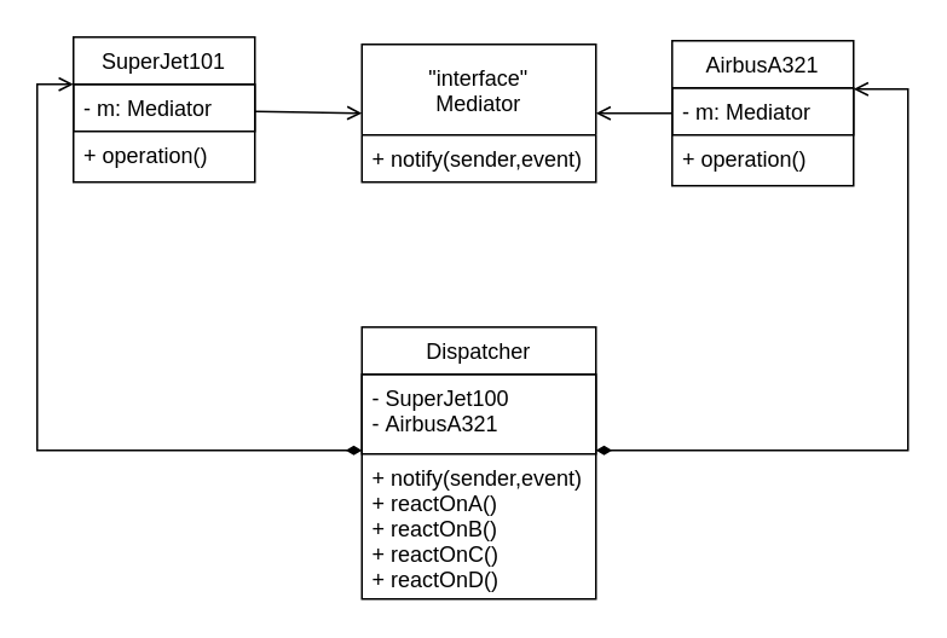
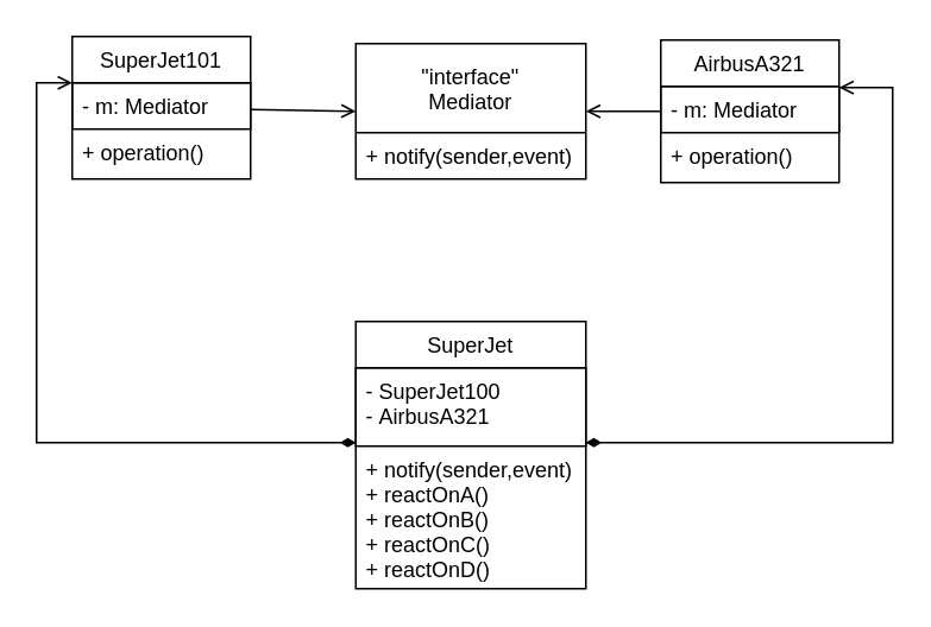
  <mxCell id="0" />
  <mxCell id="1" parent="0" />
  <mxCell id="2" value="&quot;interface&quot;&#10;Mediator" style="swimlane;fontStyle=0;childLayout=stackLayout;horizontal=1;startSize=50;horizontalStack=0;resizeParent=1;resizeParentMax=0;resizeLast=0;collapsible=1;marginBottom=0;" vertex="1" parent="1"><mxGeometry x="199" y="24" width="129" height="76" as="geometry" /></mxCell>
  <mxCell id="3" value="+ notify(sender,event)" style="text;strokeColor=none;fillColor=none;align=left;verticalAlign=top;spacingLeft=4;spacingRight=4;overflow=hidden;rotatable=0;points=[[0,0.5],[1,0.5]];portConstraint=eastwest;" vertex="1" parent="2"><mxGeometry y="50" width="129" height="26" as="geometry" /></mxCell>
  <mxCell id="4" style="rounded=0;orthogonalLoop=1;jettySize=auto;html=1;entryX=0;entryY=0.5;entryDx=0;entryDy=0;endArrow=open;endFill=0;" edge="1" parent="1" source="5" target="2"><mxGeometry relative="1" as="geometry" /></mxCell>
  <mxCell id="5" value="SuperJet101" style="swimlane;fontStyle=0;childLayout=stackLayout;horizontal=1;startSize=26;horizontalStack=0;resizeParent=1;resizeParentMax=0;resizeLast=0;collapsible=1;marginBottom=0;" vertex="1" parent="1"><mxGeometry x="40" y="20" width="100" height="80" as="geometry" /></mxCell>
  <mxCell id="6" value="- m: Mediator" style="text;strokeColor=#000000;fillColor=none;align=left;verticalAlign=top;spacingLeft=4;spacingRight=4;overflow=hidden;rotatable=0;points=[[0,0.5],[1,0.5]];portConstraint=eastwest;" vertex="1" parent="5"><mxGeometry y="26" width="100" height="26" as="geometry" /></mxCell>
  <mxCell id="7" value="+ operation()" style="text;strokeColor=none;fillColor=none;align=left;verticalAlign=top;spacingLeft=4;spacingRight=4;overflow=hidden;rotatable=0;points=[[0,0.5],[1,0.5]];portConstraint=eastwest;" vertex="1" parent="5"><mxGeometry y="52" width="100" height="28" as="geometry" /></mxCell>
  <mxCell id="8" style="edgeStyle=none;rounded=0;orthogonalLoop=1;jettySize=auto;html=1;entryX=1;entryY=0.5;entryDx=0;entryDy=0;endArrow=open;endFill=0;" edge="1" parent="1" source="9" target="2"><mxGeometry relative="1" as="geometry" /></mxCell>
  <mxCell id="9" value="AirbusA321" style="swimlane;fontStyle=0;childLayout=stackLayout;horizontal=1;startSize=26;horizontalStack=0;resizeParent=1;resizeParentMax=0;resizeLast=0;collapsible=1;marginBottom=0;" vertex="1" parent="1"><mxGeometry x="370" y="22" width="100" height="80" as="geometry" /></mxCell>
  <mxCell id="10" value="- m: Mediator" style="text;strokeColor=#000000;fillColor=none;align=left;verticalAlign=top;spacingLeft=4;spacingRight=4;overflow=hidden;rotatable=0;points=[[0,0.5],[1,0.5]];portConstraint=eastwest;" vertex="1" parent="9"><mxGeometry y="26" width="100" height="26" as="geometry" /></mxCell>
  <mxCell id="11" value="+ operation()" style="text;strokeColor=none;fillColor=none;align=left;verticalAlign=top;spacingLeft=4;spacingRight=4;overflow=hidden;rotatable=0;points=[[0,0.5],[1,0.5]];portConstraint=eastwest;" vertex="1" parent="9"><mxGeometry y="52" width="100" height="28" as="geometry" /></mxCell>
- <mxCell id="12" value="Dispatcher" style="swimlane;fontStyle=0;childLayout=stackLayout;horizontal=1;startSize=26;horizontalStack=0;resizeParent=1;resizeParentMax=0;resizeLast=0;collapsible=1;marginBottom=0;" vertex="1" parent="1"><mxGeometry x="199" y="180" width="129" height="150" as="geometry" /></mxCell>
+ <mxCell id="12" value="SuperJet" style="swimlane;fontStyle=0;childLayout=stackLayout;horizontal=1;startSize=26;horizontalStack=0;resizeParent=1;resizeParentMax=0;resizeLast=0;collapsible=1;marginBottom=0;" vertex="1" parent="1"><mxGeometry x="199" y="180" width="129" height="150" as="geometry" /></mxCell>
  <mxCell id="13" value="- SuperJet100&#10;- AirbusA321" style="text;strokeColor=#000000;fillColor=none;align=left;verticalAlign=top;spacingLeft=4;spacingRight=4;overflow=hidden;rotatable=0;points=[[0,0.5],[1,0.5]];portConstraint=eastwest;" vertex="1" parent="12"><mxGeometry y="26" width="129" height="44" as="geometry" /></mxCell>
  <mxCell id="14" value="+ notify(sender,event)&#10;+ reactOnA()&#10;+ reactOnB()&#10;+ reactOnC()&#10;+ reactOnD()" style="text;strokeColor=none;fillColor=none;align=left;verticalAlign=top;spacingLeft=4;spacingRight=4;overflow=hidden;rotatable=0;points=[[0,0.5],[1,0.5]];portConstraint=eastwest;" vertex="1" parent="12"><mxGeometry y="70" width="129" height="80" as="geometry" /></mxCell>
  <mxCell id="15" style="edgeStyle=orthogonalEdgeStyle;rounded=0;orthogonalLoop=1;jettySize=auto;html=1;startArrow=diamondThin;startFill=1;endArrow=open;endFill=0;entryX=0;entryY=0;entryDx=0;entryDy=0;entryPerimeter=0;" edge="1" parent="1" source="13" target="6"><mxGeometry relative="1" as="geometry"><Array as="points"><mxPoint x="20" y="248" /><mxPoint x="20" y="46" /></Array></mxGeometry></mxCell>
  <mxCell id="16" style="edgeStyle=orthogonalEdgeStyle;rounded=0;orthogonalLoop=1;jettySize=auto;html=1;entryX=1;entryY=0.026;entryDx=0;entryDy=0;startArrow=diamondThin;startFill=1;endArrow=open;endFill=0;entryPerimeter=0;" edge="1" parent="1" source="13" target="10"><mxGeometry relative="1" as="geometry"><Array as="points"><mxPoint x="500" y="248" /><mxPoint x="500" y="49" /></Array></mxGeometry></mxCell>
